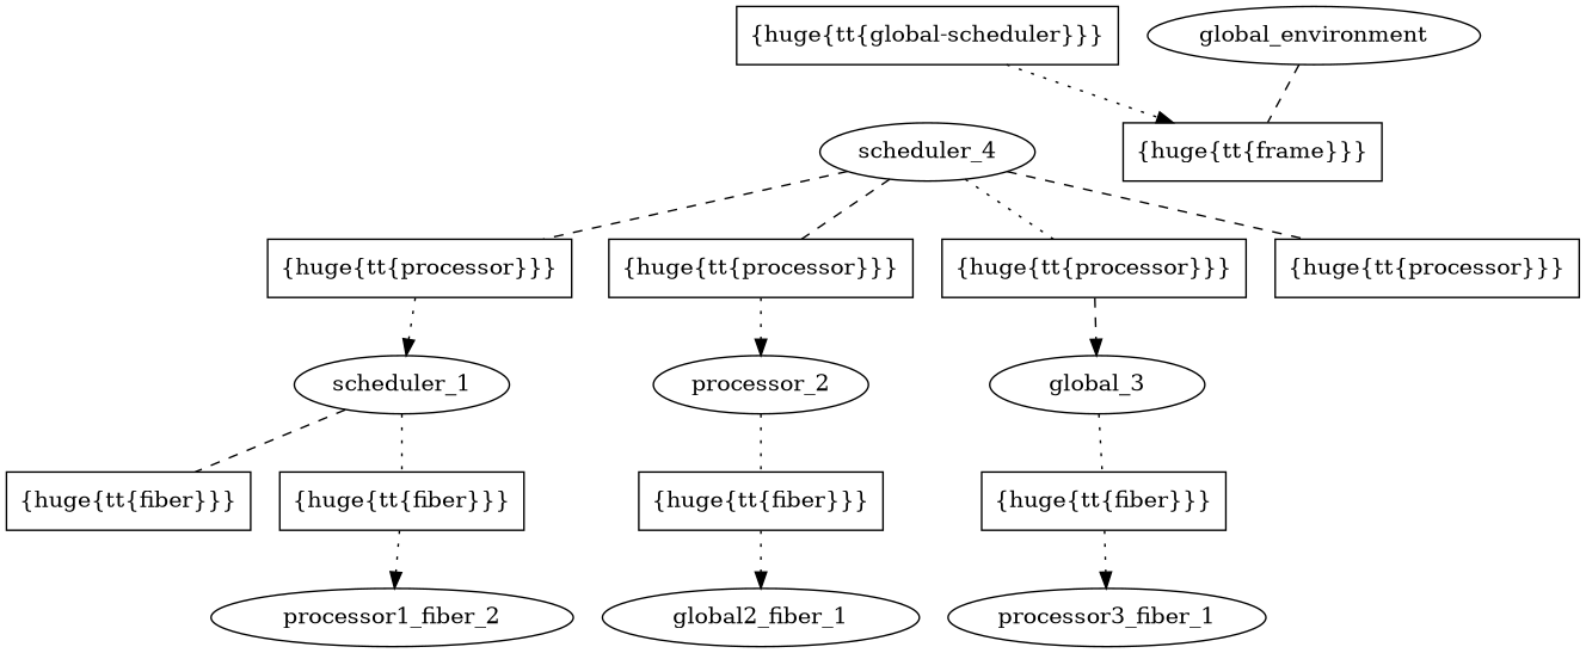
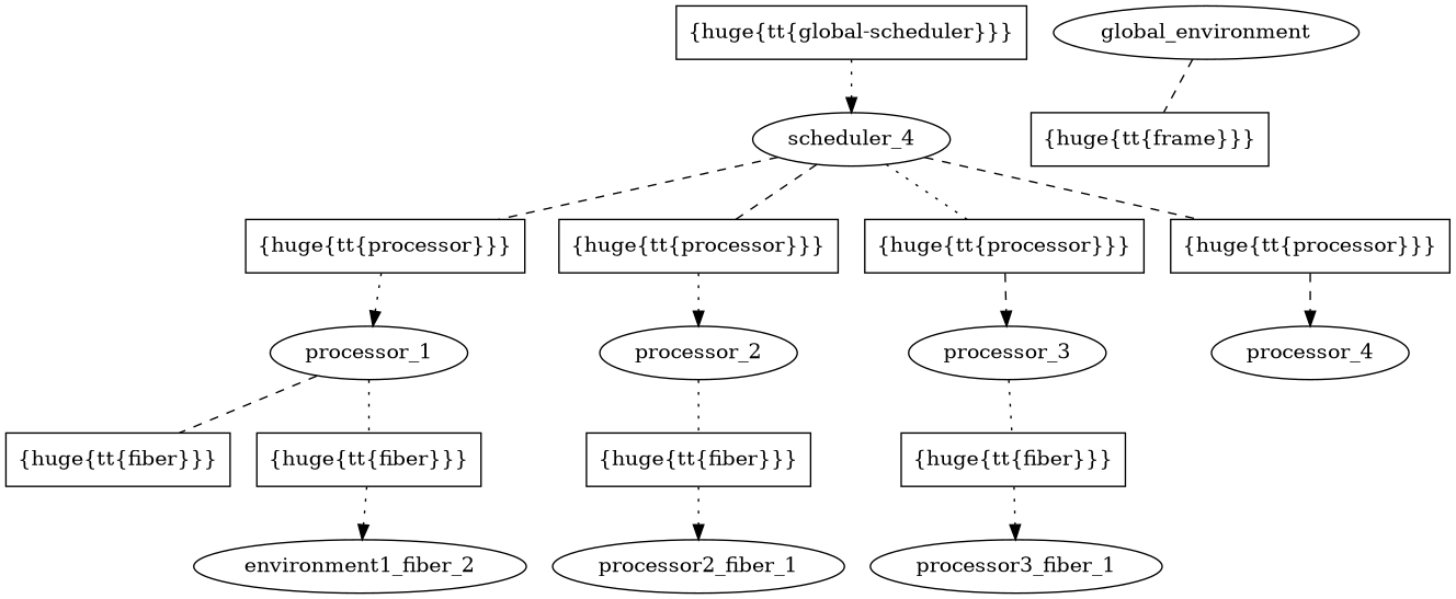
  digraph {
    fontname="DejaVu Serif"
    node [color="#000000" fillcolor=white fontname="DejaVu Serif" style=filled shape=box]
    edge [arrowhead=none color="#000000" fontname="DejaVu Serif" style=dotted]
-   processor_1 [texlbl="{\huge{\tt{Processor}}}" label=scheduler_1 shape=""]
+   processor_1 [texlbl="{\huge{\tt{Processor}}}" shape=""]
    n2 [label="{\huge{\tt{fiber}}}"]
    n3 [label="{\huge{\tt{fiber}}}"]
-   processor1_fiber_2 [texlbl="{\huge{\tt{Fiber}}}" shape=""]
+   processor1_fiber_2 [texlbl="{\huge{\tt{Fiber}}}" label=environment1_fiber_2 shape=""]
    processor_2 [texlbl="{\huge{\tt{Processor}}}" shape=""]
    n6 [label="{\huge{\tt{fiber}}}"]
-   processor2_fiber_1 [texlbl="{\huge{\tt{Fiber}}}" label=global2_fiber_1 shape=""]
-   processor_3 [texlbl="{\huge{\tt{Processor}}}" label=global_3 shape=""]
+   processor2_fiber_1 [texlbl="{\huge{\tt{Fiber}}}" shape=""]
+   processor_3 [texlbl="{\huge{\tt{Processor}}}" shape=""]
    n9 [label="{\huge{\tt{fiber}}}"]
    processor3_fiber_1 [texlbl="{\huge{\tt{Fiber}}}" shape=""]
+   processor_4 [texlbl="{\huge{\tt{Processor}}}" shape=""]
    n12 [label=scheduler_4 texlbl="{\huge{\tt{Scheduler}}}" shape=""]
    n13 [label="{\huge{\tt{processor}}}"]
    n14 [label="{\huge{\tt{processor}}}"]
    n15 [label="{\huge{\tt{processor}}}"]
    n16 [label="{\huge{\tt{processor}}}"]
    n17 [label="{\huge{\tt{global-scheduler}}}"]
    global_environment [texlbl="{\huge{\tt{Global-Environment}}}" shape=""]
    n19 [label="{\huge{\tt{frame}}}"]
    processor_1 -> n2 [style=dashed]
    processor_1 -> n3
    n3 -> processor1_fiber_2 [arrowhead=""]
    processor_2 -> n6
    n6 -> processor2_fiber_1 [arrowhead=""]
    processor_3 -> n9
    n9 -> processor3_fiber_1 [arrowhead=""]
    n12 -> n13 [style=dashed]
    n12 -> n14 [style=dashed]
    n12 -> n15
    n12 -> n16 [style=dashed]
    n13 -> processor_1 [arrowhead=""]
    n14 -> processor_2 [arrowhead=""]
    n15 -> processor_3 [style=dashed arrowhead=""]
-   n17 -> n19 [arrowhead=""]
+   n16 -> processor_4 [style=dashed arrowhead=""]
+   n17 -> n12 [arrowhead=""]
    global_environment -> n19 [style=dashed]
  }
